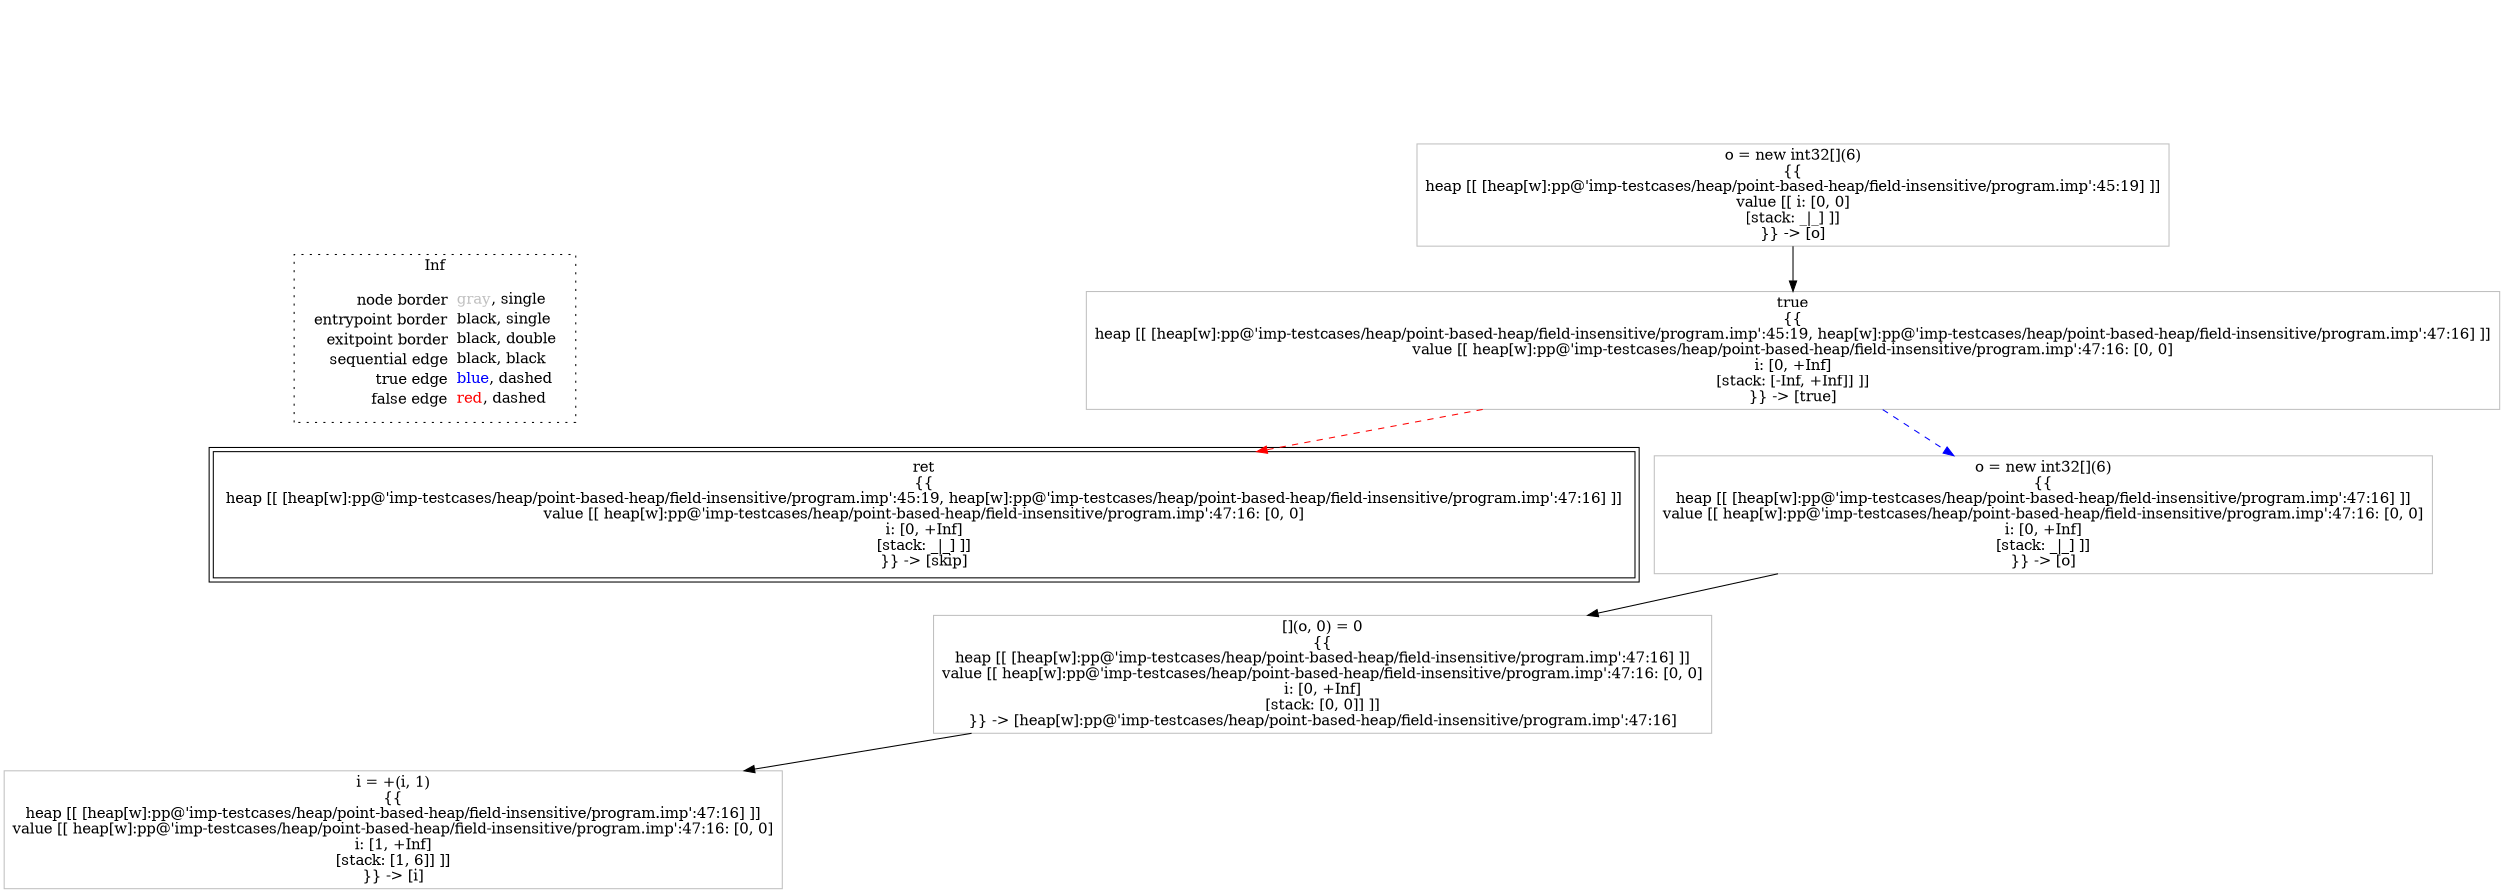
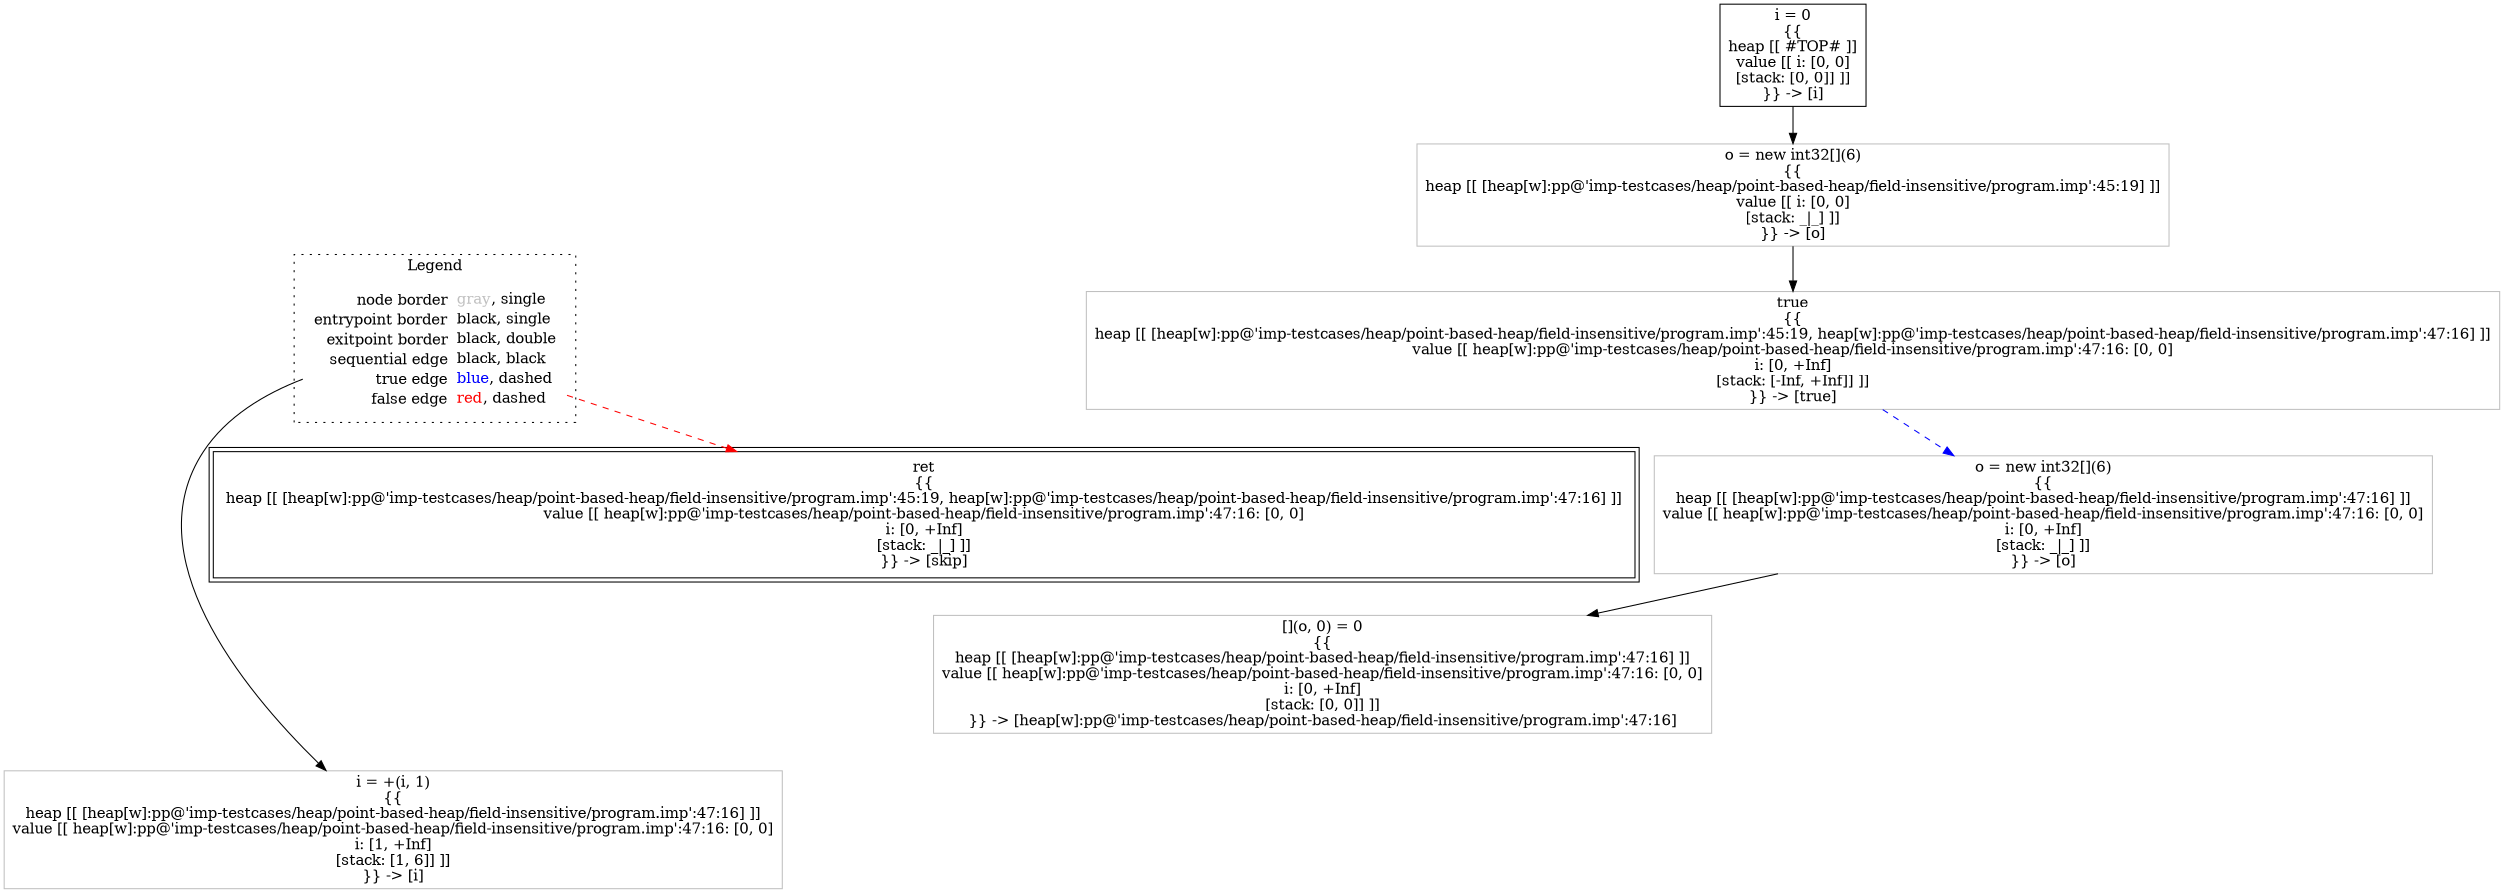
  digraph {
    node [shape=rect color=gray]
    edge [color=black]
    n1 [label=<<table border="0" cellpadding="2" cellspacing="0" cellborder="0"><tr><td align="right">node border&nbsp;</td><td align="left"><font color="gray">gray</font>, single</td></tr><tr><td align="right">entrypoint border&nbsp;</td><td align="left"><font color="black">black</font>, single</td></tr><tr><td align="right">exitpoint border&nbsp;</td><td align="left"><font color="black">black</font>, double</td></tr><tr><td align="right">sequential edge&nbsp;</td><td align="left"><font color="black">black</font>, black</td></tr><tr><td align="right">true edge&nbsp;</td><td align="left"><font color="blue">blue</font>, dashed</td></tr><tr><td align="right">false edge&nbsp;</td><td align="left"><font color="red">red</font>, dashed</td></tr></table>> shape=plaintext color=""]
+   n2 [color=black label=<i = 0<BR/>{{<BR/>heap [[ #TOP# ]]<BR/>value [[ i: [0, 0]<BR/>[stack: [0, 0]] ]]<BR/>}} -&gt; [i]>]
    n3 [label=<o = new int32[](6)<BR/>{{<BR/>heap [[ [heap[w]:pp@'imp-testcases/heap/point-based-heap/field-insensitive/program.imp':45:19] ]]<BR/>value [[ i: [0, 0]<BR/>[stack: _|_] ]]<BR/>}} -&gt; [o]>]
    n4 [label=<true<BR/>{{<BR/>heap [[ [heap[w]:pp@'imp-testcases/heap/point-based-heap/field-insensitive/program.imp':45:19, heap[w]:pp@'imp-testcases/heap/point-based-heap/field-insensitive/program.imp':47:16] ]]<BR/>value [[ heap[w]:pp@'imp-testcases/heap/point-based-heap/field-insensitive/program.imp':47:16: [0, 0]<BR/>i: [0, +Inf]<BR/>[stack: [-Inf, +Inf]] ]]<BR/>}} -&gt; [true]>]
    n5 [label=<o = new int32[](6)<BR/>{{<BR/>heap [[ [heap[w]:pp@'imp-testcases/heap/point-based-heap/field-insensitive/program.imp':47:16] ]]<BR/>value [[ heap[w]:pp@'imp-testcases/heap/point-based-heap/field-insensitive/program.imp':47:16: [0, 0]<BR/>i: [0, +Inf]<BR/>[stack: _|_] ]]<BR/>}} -&gt; [o]>]
    n6 [label=<[](o, 0) = 0<BR/>{{<BR/>heap [[ [heap[w]:pp@'imp-testcases/heap/point-based-heap/field-insensitive/program.imp':47:16] ]]<BR/>value [[ heap[w]:pp@'imp-testcases/heap/point-based-heap/field-insensitive/program.imp':47:16: [0, 0]<BR/>i: [0, +Inf]<BR/>[stack: [0, 0]] ]]<BR/>}} -&gt; [heap[w]:pp@'imp-testcases/heap/point-based-heap/field-insensitive/program.imp':47:16]>]
    n7 [label=<i = +(i, 1)<BR/>{{<BR/>heap [[ [heap[w]:pp@'imp-testcases/heap/point-based-heap/field-insensitive/program.imp':47:16] ]]<BR/>value [[ heap[w]:pp@'imp-testcases/heap/point-based-heap/field-insensitive/program.imp':47:16: [0, 0]<BR/>i: [1, +Inf]<BR/>[stack: [1, 6]] ]]<BR/>}} -&gt; [i]>]
    n8 [color=black label=<ret<BR/>{{<BR/>heap [[ [heap[w]:pp@'imp-testcases/heap/point-based-heap/field-insensitive/program.imp':45:19, heap[w]:pp@'imp-testcases/heap/point-based-heap/field-insensitive/program.imp':47:16] ]]<BR/>value [[ heap[w]:pp@'imp-testcases/heap/point-based-heap/field-insensitive/program.imp':47:16: [0, 0]<BR/>i: [0, +Inf]<BR/>[stack: _|_] ]]<BR/>}} -&gt; [skip]> peripheries=2]
    subgraph cluster_1 {
-     label=Inf
+     label=Legend
      style=dotted
      n1
    }
+   n2 -> n3
    n3 -> n4
    n4 -> n5 [color=blue style=dashed]
-   n4 -> n8 [color=red style=dashed]
+   n1 -> n8 [color=red style=dashed]
    n5 -> n6
-   n6 -> n7
+   n1 -> n7
  }
